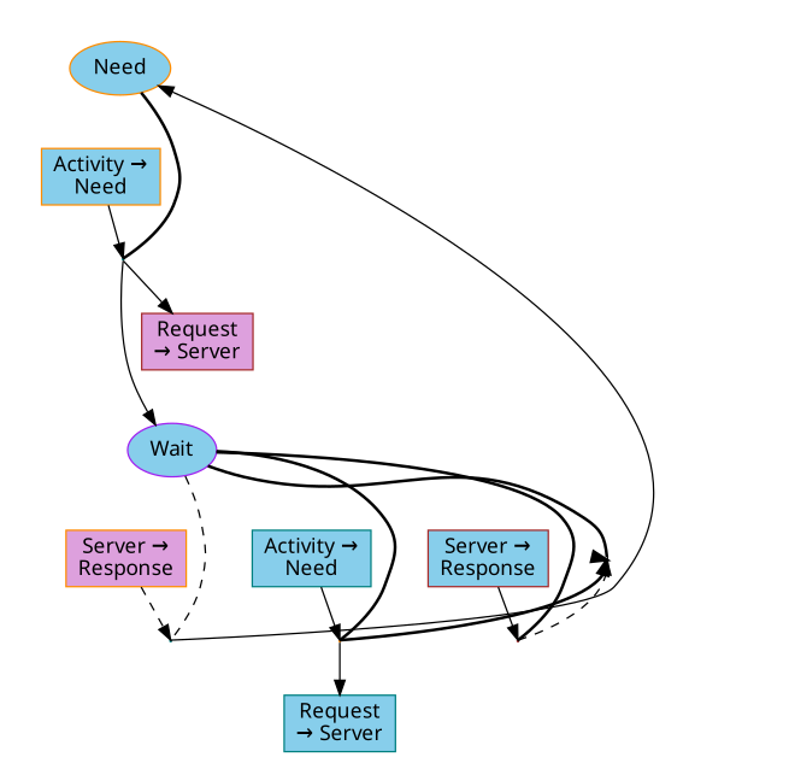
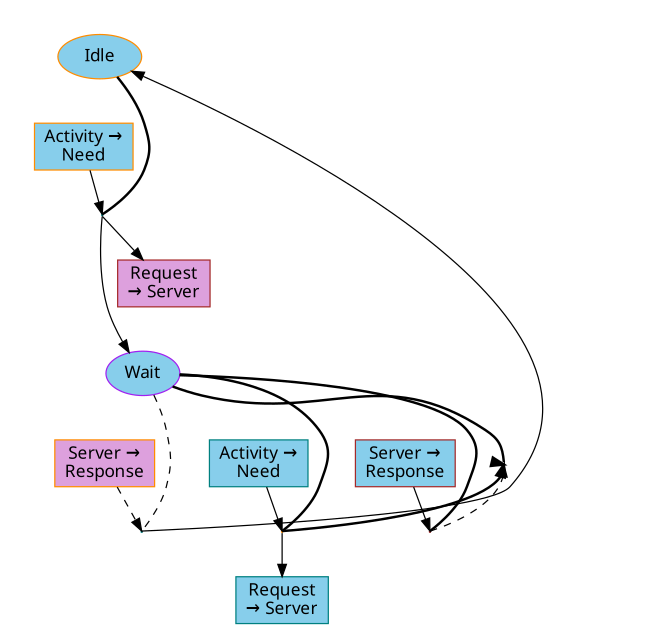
  digraph {
    color=white
    concentrate=true
    fontname="sans-serif"
    node [color=darkorange fontname="sans-serif" shape=box style=filled fillcolor=skyblue]
    edge [fontname="sans-serif" style=solid]
-   n1 [label=Need shape=ellipse]
+   n1 [label=Idle shape=ellipse]
    n2 [label="Activity &#8594;\nNeed"]
    T_0_18446744073709551615 [height=0.015 shape=point width=0.015 color=teal]
    n4 [color=purple label=Wait shape=ellipse]
    n5 [label="Server &#8594;\nResponse" fillcolor=plum]
    T_1_18446744073709551615 [height=0.015 shape=point width=0.015 color=teal]
    n7 [color=teal label="Activity &#8594;\nNeed"]
    T_2_18446744073709551615 [height=0.015 shape=point width=0.015 fillcolor=plum]
    n9 [color=brown label="Server &#8594;\nResponse"]
    T_3_18446744073709551615 [height=0.015 shape=point width=0.015 color=brown]
    n11 [color=brown label="Request\n&#8594; Server" fillcolor=plum]
    n12 [color=teal label="Request\n&#8594; Server"]
    subgraph cluster_1 {
      subgraph cluster_2 {
        n1
        n2
        T_0_18446744073709551615
      }
    }
    subgraph cluster_3 {
      subgraph cluster_4 {
        n4
        n5
        T_1_18446744073709551615
      }
      subgraph cluster_5 {
        n7
        T_2_18446744073709551615
      }
      subgraph cluster_6 {
        n9
        T_3_18446744073709551615
      }
    }
    n1 -> n2 [style=invis]
    n1 -> T_0_18446744073709551615 [arrowhead=none direction=forward style=bold]
    n2 -> T_0_18446744073709551615
    T_0_18446744073709551615 -> n4 [constraint=true]
    T_0_18446744073709551615 -> n11
    n4 -> n5 [style=invis]
    n4 -> T_1_18446744073709551615 [arrowhead=none direction=forward style=dashed]
    n4 -> n7 [style=invis]
    n4 -> T_2_18446744073709551615 [arrowhead=none direction=forward style=bold]
    n4 -> n9 [style=invis]
    n4 -> T_3_18446744073709551615 [arrowhead=none direction=forward style=bold]
    n5 -> T_1_18446744073709551615 [style=dashed]
    T_1_18446744073709551615 -> n1 [constraint=false]
    n7 -> T_2_18446744073709551615
    T_2_18446744073709551615 -> n4 [constraint=false style=bold]
    T_2_18446744073709551615 -> n12
    n9 -> T_3_18446744073709551615
    T_3_18446744073709551615 -> n4 [constraint=false style=dashed]
    n11 -> n4 [style=invis]
  }
